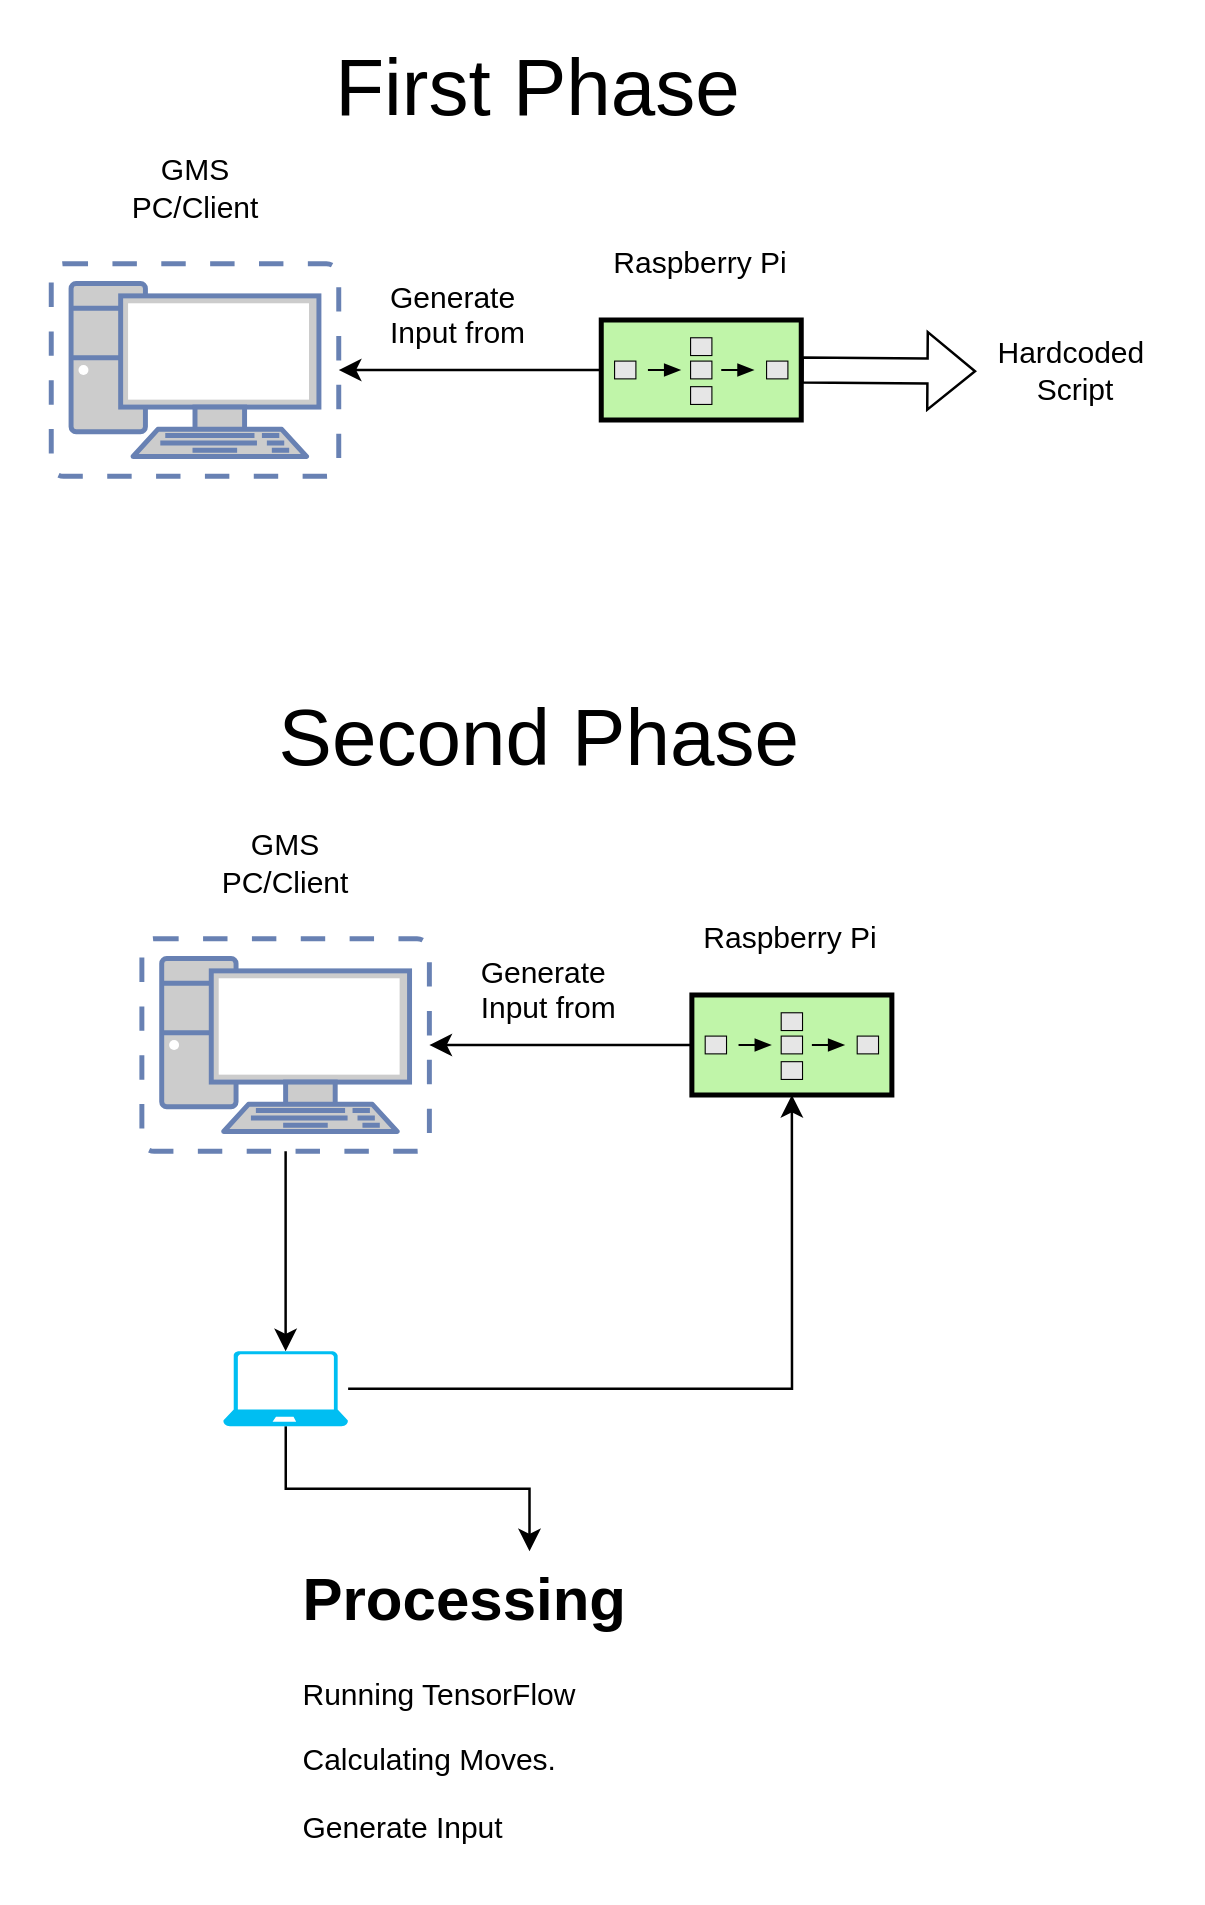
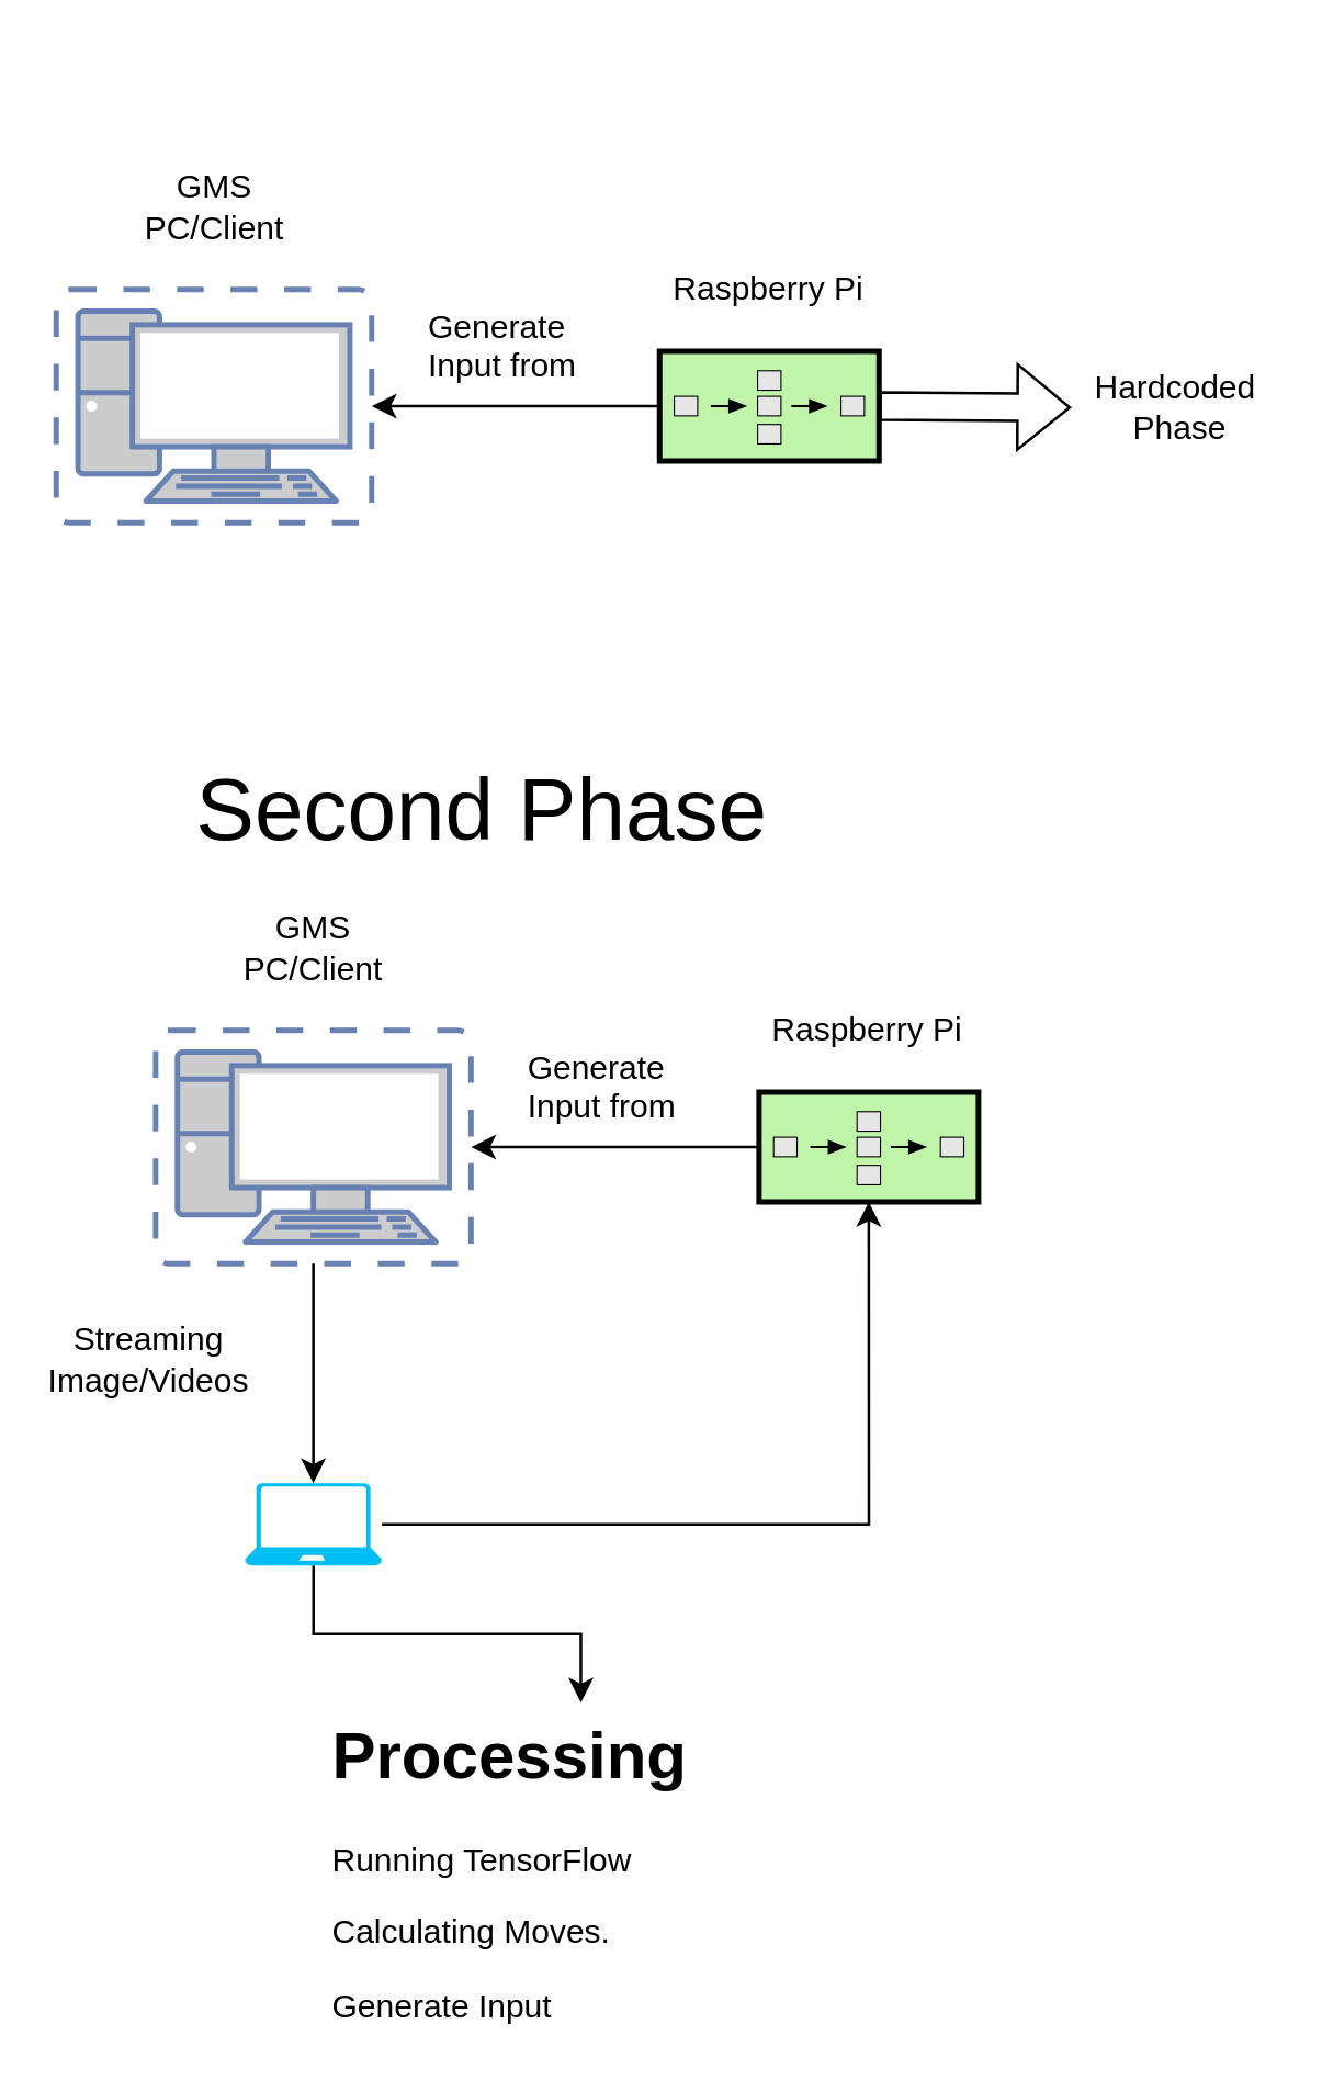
  <mxCell id="0" />
  <mxCell id="1" parent="0" />
  <mxCell id="2" value="" style="fontColor=#0066CC;verticalAlign=top;verticalLabelPosition=bottom;labelPosition=center;align=center;html=1;outlineConnect=0;fillColor=#CCCCCC;strokeColor=#6881B3;gradientColor=none;gradientDirection=north;strokeWidth=2;shape=mxgraph.networks.virtual_pc;" vertex="1" parent="1"><mxGeometry x="20" y="105" width="115" height="85" as="geometry" /></mxCell>
  <mxCell id="3" style="edgeStyle=orthogonalEdgeStyle;rounded=0;orthogonalLoop=1;jettySize=auto;html=1;entryX=1;entryY=0.5;entryDx=0;entryDy=0;entryPerimeter=0;" edge="1" parent="1" source="4" target="2"><mxGeometry relative="1" as="geometry" /></mxCell>
  <mxCell id="4" value="" style="strokeWidth=2;outlineConnect=0;dashed=0;align=center;fontSize=8;fillColor=#c0f5a9;verticalLabelPosition=bottom;verticalAlign=top;shape=mxgraph.eip.composed_message_processor;" vertex="1" parent="1"><mxGeometry x="240" y="127.5" width="80" height="40" as="geometry" /></mxCell>
  <mxCell id="5" value="Raspberry Pi" style="text;html=1;strokeColor=none;fillColor=none;align=center;verticalAlign=middle;whiteSpace=wrap;rounded=0;" vertex="1" parent="1"><mxGeometry x="240" y="90" width="80" height="30" as="geometry" /></mxCell>
  <mxCell id="6" value="GMS&lt;br&gt;PC/Client" style="text;html=1;strokeColor=none;fillColor=none;align=center;verticalAlign=middle;whiteSpace=wrap;rounded=0;" vertex="1" parent="1"><mxGeometry x="47.5" y="60" width="60" height="30" as="geometry" /></mxCell>
  <mxCell id="7" value="" style="shape=flexArrow;endArrow=classic;html=1;rounded=0;exitX=1;exitY=0.5;exitDx=0;exitDy=0;exitPerimeter=0;" edge="1" parent="1" source="4"><mxGeometry width="50" height="50" relative="1" as="geometry"><mxPoint x="350" y="260" as="sourcePoint" /><mxPoint x="390" y="148" as="targetPoint" /></mxGeometry></mxCell>
  <mxCell id="8" value="Generate &#10;Input from &#10;Script" style="text;strokeColor=none;fillColor=none;align=left;verticalAlign=middle;spacingLeft=4;spacingRight=4;overflow=hidden;points=[[0,0.5],[1,0.5]];portConstraint=eastwest;rotatable=0;" vertex="1" parent="1"><mxGeometry x="150" y="110" width="80" height="30" as="geometry" /></mxCell>
- <mxCell id="9" value="Hardcoded&amp;nbsp;&lt;br&gt;Script" style="text;html=1;strokeColor=none;fillColor=none;align=center;verticalAlign=middle;whiteSpace=wrap;rounded=0;" vertex="1" parent="1"><mxGeometry x="400" y="132.5" width="60" height="30" as="geometry" /></mxCell>
- <mxCell id="10" value="&lt;font style=&quot;font-size: 32px;&quot;&gt;First Phase&lt;/font&gt;" style="text;html=1;strokeColor=none;fillColor=none;align=center;verticalAlign=middle;whiteSpace=wrap;rounded=0;" vertex="1" parent="1"><mxGeometry x="115" y="20" width="200" height="30" as="geometry" /></mxCell>
- <mxCell id="11" value="&lt;font style=&quot;font-size: 32px;&quot;&gt;Second Phase&lt;/font&gt;" style="text;html=1;strokeColor=none;fillColor=none;align=center;verticalAlign=middle;whiteSpace=wrap;rounded=0;" vertex="1" parent="1"><mxGeometry x="89" y="280" width="252.5" height="30" as="geometry" /></mxCell>
+ <mxCell id="9" value="Hardcoded&amp;nbsp;&lt;br&gt;Phase" style="text;html=1;strokeColor=none;fillColor=none;align=center;verticalAlign=middle;whiteSpace=wrap;rounded=0;" vertex="1" parent="1"><mxGeometry x="400" y="132.5" width="60" height="30" as="geometry" /></mxCell>
+ <mxCell id="11" value="&lt;font style=&quot;font-size: 32px;&quot;&gt;Second Phase&lt;/font&gt;" style="text;html=1;strokeColor=none;fillColor=none;align=center;verticalAlign=middle;whiteSpace=wrap;rounded=0;" vertex="1" parent="1"><mxGeometry x="49" y="280" width="252.5" height="30" as="geometry" /></mxCell>
  <mxCell id="12" style="edgeStyle=orthogonalEdgeStyle;rounded=0;orthogonalLoop=1;jettySize=auto;html=1;fontSize=32;" edge="1" parent="1" source="13" target="21"><mxGeometry relative="1" as="geometry"><mxPoint x="156.25" y="530" as="targetPoint" /></mxGeometry></mxCell>
  <mxCell id="13" value="" style="fontColor=#0066CC;verticalAlign=top;verticalLabelPosition=bottom;labelPosition=center;align=center;html=1;outlineConnect=0;fillColor=#CCCCCC;strokeColor=#6881B3;gradientColor=none;gradientDirection=north;strokeWidth=2;shape=mxgraph.networks.virtual_pc;" vertex="1" parent="1"><mxGeometry x="56.25" y="375" width="115" height="85" as="geometry" /></mxCell>
  <mxCell id="14" style="edgeStyle=orthogonalEdgeStyle;rounded=0;orthogonalLoop=1;jettySize=auto;html=1;entryX=1;entryY=0.5;entryDx=0;entryDy=0;entryPerimeter=0;" edge="1" parent="1" source="15" target="13"><mxGeometry relative="1" as="geometry" /></mxCell>
  <mxCell id="15" value="" style="strokeWidth=2;outlineConnect=0;dashed=0;align=center;fontSize=8;fillColor=#c0f5a9;verticalLabelPosition=bottom;verticalAlign=top;shape=mxgraph.eip.composed_message_processor;" vertex="1" parent="1"><mxGeometry x="276.25" y="397.5" width="80" height="40" as="geometry" /></mxCell>
  <mxCell id="16" value="Raspberry Pi" style="text;html=1;strokeColor=none;fillColor=none;align=center;verticalAlign=middle;whiteSpace=wrap;rounded=0;" vertex="1" parent="1"><mxGeometry x="276.25" y="360" width="80" height="30" as="geometry" /></mxCell>
  <mxCell id="17" value="GMS&lt;br&gt;PC/Client" style="text;html=1;strokeColor=none;fillColor=none;align=center;verticalAlign=middle;whiteSpace=wrap;rounded=0;" vertex="1" parent="1"><mxGeometry x="83.75" y="330" width="60" height="30" as="geometry" /></mxCell>
  <mxCell id="18" value="Generate &#10;Input from &#10;Script" style="text;strokeColor=none;fillColor=none;align=left;verticalAlign=middle;spacingLeft=4;spacingRight=4;overflow=hidden;points=[[0,0.5],[1,0.5]];portConstraint=eastwest;rotatable=0;" vertex="1" parent="1"><mxGeometry x="186.25" y="380" width="80" height="30" as="geometry" /></mxCell>
  <mxCell id="19" style="edgeStyle=orthogonalEdgeStyle;rounded=0;orthogonalLoop=1;jettySize=auto;html=1;fontSize=12;" edge="1" parent="1" source="21" target="23"><mxGeometry relative="1" as="geometry" /></mxCell>
  <mxCell id="20" style="edgeStyle=orthogonalEdgeStyle;rounded=0;orthogonalLoop=1;jettySize=auto;html=1;entryX=0.5;entryY=1;entryDx=0;entryDy=0;entryPerimeter=0;fontSize=12;" edge="1" parent="1" source="21" target="15"><mxGeometry relative="1" as="geometry" /></mxCell>
  <mxCell id="21" value="" style="verticalLabelPosition=bottom;html=1;verticalAlign=top;align=center;strokeColor=none;fillColor=#00BEF2;shape=mxgraph.azure.laptop;pointerEvents=1;fontSize=32;" vertex="1" parent="1"><mxGeometry x="88.75" y="540" width="50" height="30" as="geometry" /></mxCell>
+ <mxCell id="22" value="Streaming&lt;br&gt;Image/Videos" style="text;html=1;strokeColor=none;fillColor=none;align=center;verticalAlign=middle;whiteSpace=wrap;rounded=0;fontSize=12;" vertex="1" parent="1"><mxGeometry x="23.75" y="480" width="60" height="30" as="geometry" /></mxCell>
  <mxCell id="23" value="&lt;h1&gt;Processing&lt;/h1&gt;&lt;p&gt;Running TensorFlow&lt;/p&gt;&lt;p&gt;Calculating Moves.&amp;nbsp;&lt;/p&gt;&lt;p&gt;Generate Input&lt;/p&gt;" style="text;html=1;strokeColor=none;fillColor=none;spacing=5;spacingTop=-20;whiteSpace=wrap;overflow=hidden;rounded=0;fontSize=12;" vertex="1" parent="1"><mxGeometry x="116.25" y="620" width="190" height="120" as="geometry" /></mxCell>
